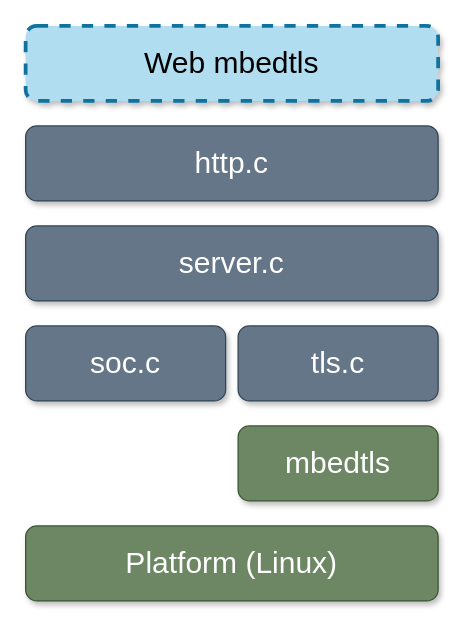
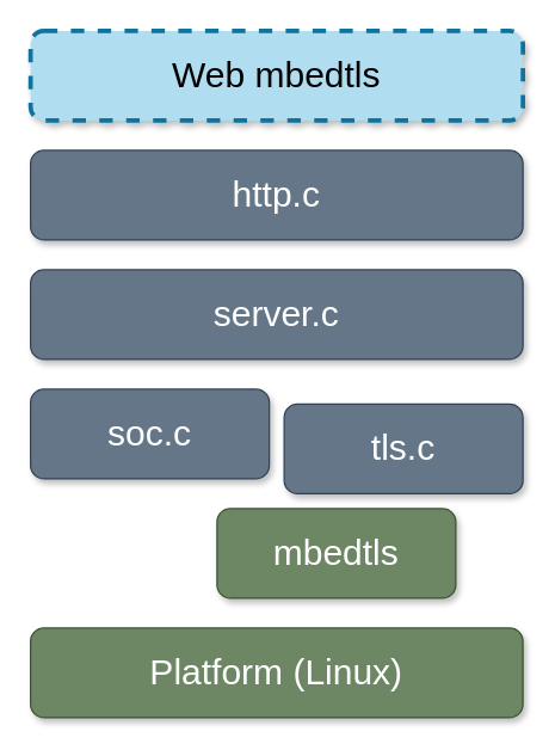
  <mxCell id="0" />
  <mxCell id="1" parent="0" />
  <mxCell id="2" value="Web mbedtls" style="rounded=1;whiteSpace=wrap;html=1;fontSize=24;glass=0;shadow=1;sketch=0;dashed=1;fillColor=#b1ddf0;strokeColor=#10739e;strokeWidth=3;" parent="1" vertex="1"><mxGeometry x="20" y="20" width="330" height="60" as="geometry" /></mxCell>
  <mxCell id="3" value="http.c" style="rounded=1;whiteSpace=wrap;html=1;fontSize=24;fillColor=#647687;fontColor=#ffffff;strokeColor=#314354;glass=0;shadow=1;sketch=0;" parent="1" vertex="1"><mxGeometry x="20" y="100" width="330" height="60" as="geometry" /></mxCell>
  <mxCell id="4" value="server.c" style="rounded=1;whiteSpace=wrap;html=1;fontSize=24;fillColor=#647687;fontColor=#ffffff;strokeColor=#314354;glass=0;shadow=1;sketch=0;" parent="1" vertex="1"><mxGeometry x="20" y="180" width="330" height="60" as="geometry" /></mxCell>
  <mxCell id="5" value="soc.c" style="rounded=1;whiteSpace=wrap;html=1;fontSize=24;fillColor=#647687;fontColor=#ffffff;strokeColor=#314354;glass=0;shadow=1;sketch=0;" parent="1" vertex="1"><mxGeometry x="20" y="260" width="160" height="60" as="geometry" /></mxCell>
- <mxCell id="6" value="tls.c" style="rounded=1;whiteSpace=wrap;html=1;fontSize=24;fillColor=#647687;fontColor=#ffffff;strokeColor=#314354;glass=0;shadow=1;sketch=0;" parent="1" vertex="1"><mxGeometry x="190" y="260" width="160" height="60" as="geometry" /></mxCell>
- <mxCell id="7" value="mbedtls" style="rounded=1;whiteSpace=wrap;html=1;fontSize=24;fillColor=#6d8764;fontColor=#ffffff;strokeColor=#3A5431;glass=0;shadow=1;sketch=0;" parent="1" vertex="1"><mxGeometry x="190" y="340" width="160" height="60" as="geometry" /></mxCell>
+ <mxCell id="6" value="tls.c" style="rounded=1;whiteSpace=wrap;html=1;fontSize=24;fillColor=#647687;fontColor=#ffffff;strokeColor=#314354;glass=0;shadow=1;sketch=0;" parent="1" vertex="1"><mxGeometry x="190" y="270" width="160" height="60" as="geometry" /></mxCell>
+ <mxCell id="7" value="mbedtls" style="rounded=1;whiteSpace=wrap;html=1;fontSize=24;fillColor=#6d8764;fontColor=#ffffff;strokeColor=#3A5431;glass=0;shadow=1;sketch=0;" parent="1" vertex="1"><mxGeometry x="145" y="340" width="160" height="60" as="geometry" /></mxCell>
  <mxCell id="8" value="Platform (Linux)" style="rounded=1;whiteSpace=wrap;html=1;fontSize=24;fillColor=#6d8764;fontColor=#ffffff;strokeColor=#3A5431;glass=0;shadow=1;sketch=0;" parent="1" vertex="1"><mxGeometry x="20" y="420" width="330" height="60" as="geometry" /></mxCell>
